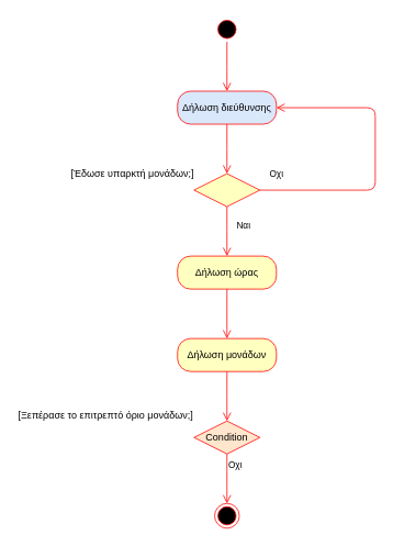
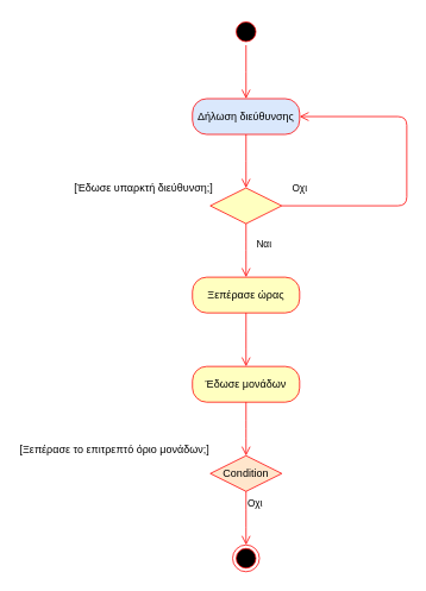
  <mxCell id="0" />
  <mxCell id="1" parent="0" />
  <mxCell id="2" value="" style="ellipse;html=1;shape=startState;fillColor=#000000;strokeColor=#ff0000;" vertex="1" parent="1"><mxGeometry x="260" y="20" width="30" height="30" as="geometry" /></mxCell>
  <mxCell id="3" value="" style="edgeStyle=orthogonalEdgeStyle;html=1;verticalAlign=bottom;endArrow=open;endSize=8;strokeColor=#ff0000;" edge="1" source="2" parent="1"><mxGeometry relative="1" as="geometry"><mxPoint x="275" y="110" as="targetPoint" /></mxGeometry></mxCell>
- <mxCell id="4" value="[Έδωσε υπαρκτή μονάδων;]" style="text;html=1;align=center;verticalAlign=middle;resizable=0;points=[];autosize=1;" vertex="1" parent="1"><mxGeometry x="75" y="200" width="170" height="20" as="geometry" /></mxCell>
+ <mxCell id="4" value="[Έδωσε υπαρκτή διεύθυνση;]" style="text;html=1;align=center;verticalAlign=middle;resizable=0;points=[];autosize=1;" vertex="1" parent="1"><mxGeometry x="75" y="200" width="170" height="20" as="geometry" /></mxCell>
  <mxCell id="5" value="[Ξεπέρασε το επιτρεπτό όριο μονάδων;]" style="text;html=1;" vertex="1" parent="1"><mxGeometry x="20" y="490" width="180" height="30" as="geometry" /></mxCell>
  <mxCell id="6" value="" style="ellipse;html=1;shape=endState;fillColor=#000000;strokeColor=#ff0000;" vertex="1" parent="1"><mxGeometry x="260" y="610" width="30" height="30" as="geometry" /></mxCell>
  <mxCell id="7" value="" style="rhombus;whiteSpace=wrap;html=1;fillColor=#ffffc0;strokeColor=#ff0000;" vertex="1" parent="1"><mxGeometry x="235" y="210" width="80" height="40" as="geometry" /></mxCell>
  <mxCell id="8" value="Οχι" style="edgeStyle=orthogonalEdgeStyle;html=1;align=left;verticalAlign=bottom;endArrow=open;endSize=8;strokeColor=#ff0000;entryX=1;entryY=0.5;entryDx=0;entryDy=0;" edge="1" source="7" parent="1" target="10"><mxGeometry x="-0.167" y="130" relative="1" as="geometry"><mxPoint x="475" y="120" as="targetPoint" /><Array as="points"><mxPoint x="455" y="230" /><mxPoint x="455" y="130" /></Array><mxPoint as="offset" /></mxGeometry></mxCell>
  <mxCell id="9" value="Ναι" style="edgeStyle=orthogonalEdgeStyle;html=1;align=left;verticalAlign=top;endArrow=open;endSize=8;strokeColor=#ff0000;" edge="1" source="7" parent="1"><mxGeometry x="-0.667" y="10" relative="1" as="geometry"><mxPoint x="275" y="310" as="targetPoint" /><mxPoint as="offset" /></mxGeometry></mxCell>
  <mxCell id="10" value="Δήλωση διεύθυνσης" style="rounded=1;whiteSpace=wrap;html=1;arcSize=40;fontColor=#000000;fillColor=#dae8fc;strokeColor=#ff0000;" vertex="1" parent="1"><mxGeometry x="215" y="110" width="120" height="40" as="geometry" /></mxCell>
  <mxCell id="11" value="" style="edgeStyle=orthogonalEdgeStyle;html=1;verticalAlign=bottom;endArrow=open;endSize=8;strokeColor=#ff0000;" edge="1" source="10" parent="1"><mxGeometry relative="1" as="geometry"><mxPoint x="275" y="210" as="targetPoint" /></mxGeometry></mxCell>
- <mxCell id="12" value="Δήλωση ώρας" style="rounded=1;whiteSpace=wrap;html=1;arcSize=40;fontColor=#000000;fillColor=#ffffc0;strokeColor=#ff0000;" vertex="1" parent="1"><mxGeometry x="215" y="310" width="120" height="40" as="geometry" /></mxCell>
+ <mxCell id="12" value="Ξεπέρασε ώρας" style="rounded=1;whiteSpace=wrap;html=1;arcSize=40;fontColor=#000000;fillColor=#ffffc0;strokeColor=#ff0000;" vertex="1" parent="1"><mxGeometry x="215" y="310" width="120" height="40" as="geometry" /></mxCell>
  <mxCell id="13" value="" style="edgeStyle=orthogonalEdgeStyle;html=1;verticalAlign=bottom;endArrow=open;endSize=8;strokeColor=#ff0000;" edge="1" source="12" parent="1"><mxGeometry relative="1" as="geometry"><mxPoint x="275" y="410" as="targetPoint" /></mxGeometry></mxCell>
- <mxCell id="14" value="Δήλωση μονάδων" style="rounded=1;whiteSpace=wrap;html=1;arcSize=40;fontColor=#000000;fillColor=#ffffc0;strokeColor=#ff0000;" vertex="1" parent="1"><mxGeometry x="215" y="410" width="120" height="40" as="geometry" /></mxCell>
+ <mxCell id="14" value="Έδωσε μονάδων" style="rounded=1;whiteSpace=wrap;html=1;arcSize=40;fontColor=#000000;fillColor=#ffffc0;strokeColor=#ff0000;" vertex="1" parent="1"><mxGeometry x="215" y="410" width="120" height="40" as="geometry" /></mxCell>
  <mxCell id="15" value="" style="edgeStyle=orthogonalEdgeStyle;html=1;verticalAlign=bottom;endArrow=open;endSize=8;strokeColor=#ff0000;" edge="1" source="14" parent="1"><mxGeometry relative="1" as="geometry"><mxPoint x="275" y="510" as="targetPoint" /></mxGeometry></mxCell>
  <mxCell id="16" value="Condition" style="rhombus;whiteSpace=wrap;html=1;fillColor=#ffe6cc;strokeColor=#ff0000;" vertex="1" parent="1"><mxGeometry x="235" y="510" width="80" height="40" as="geometry" /></mxCell>
  <mxCell id="17" value="Οχι" style="edgeStyle=orthogonalEdgeStyle;html=1;align=left;verticalAlign=top;endArrow=open;endSize=8;strokeColor=#ff0000;" edge="1" source="16" parent="1"><mxGeometry x="-1" relative="1" as="geometry"><mxPoint x="275" y="610" as="targetPoint" /></mxGeometry></mxCell>
